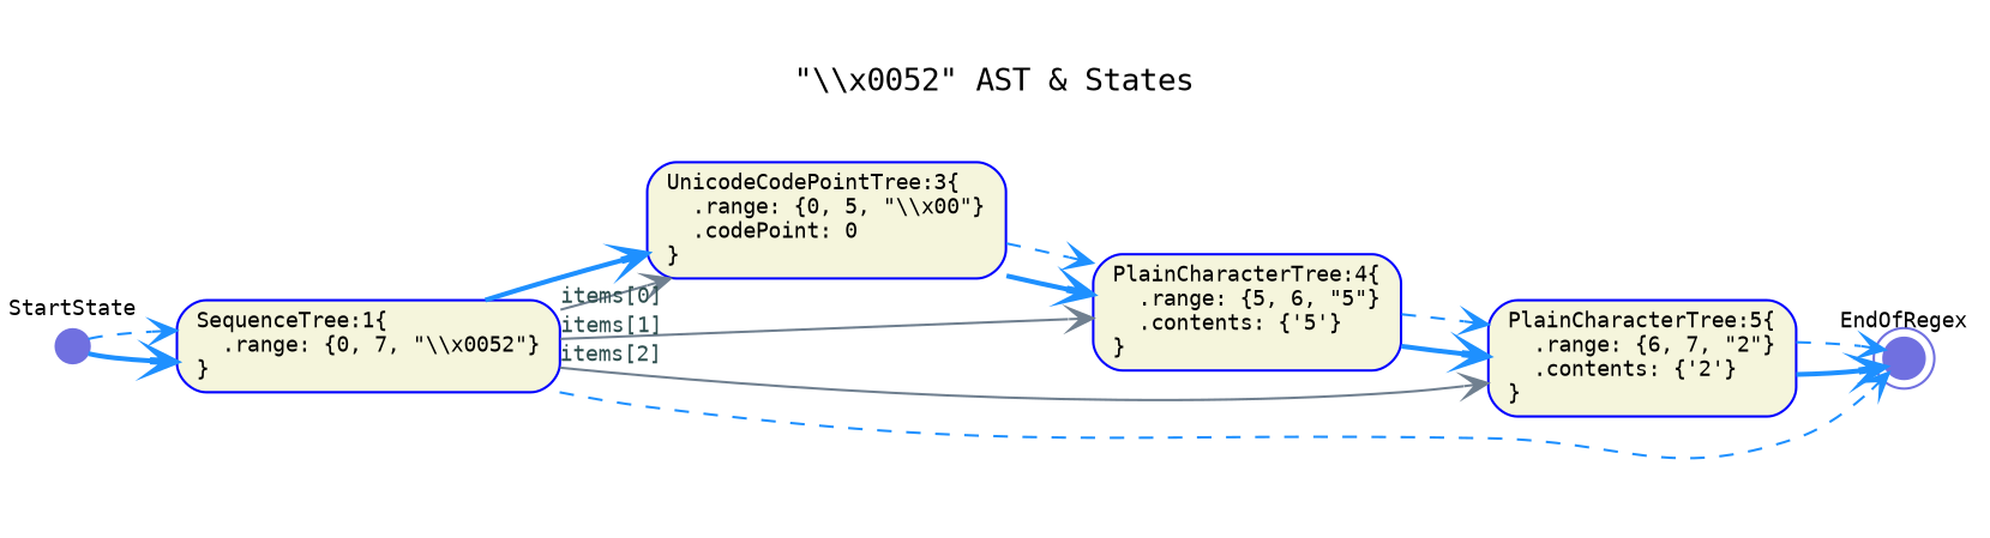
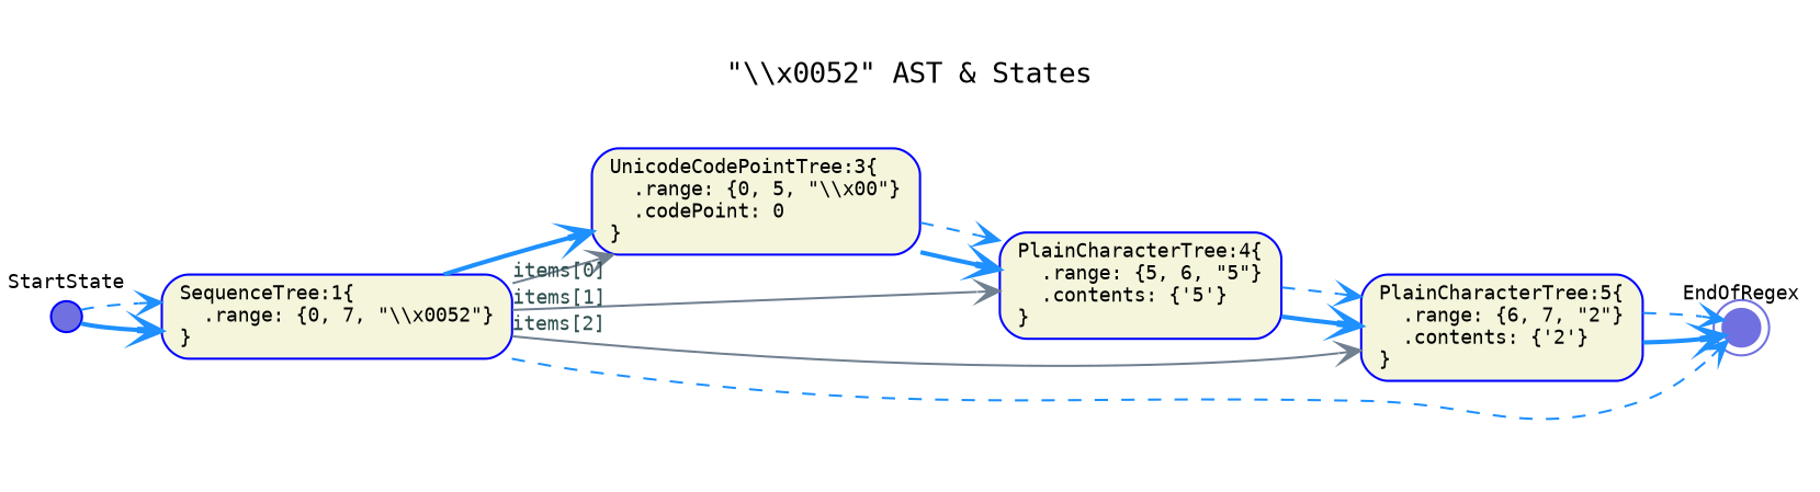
  digraph {
    fontname=Monospace
    fontsize=13
    label="\"\\\\x0052\" AST & States"
    labelloc=t
    rankdir=LR
    node [color=Blue fillcolor=Beige fixedsize=false fontname=Monospace fontsize=9 shape=box style="rounded,filled"]
    edge [arrowhead=vee arrowtail=none color=DodgerBlue dir=both fontcolor=MediumBlue fontname=Monospace fontsize=9 style=bold]
    n1 [label="SequenceTree:1\{\l  .range: \{0, 7, \"\\\\x0052\"\}\l\}\l" width=0.75]
    n2 [label="UnicodeCodePointTree:3\{\l  .range: \{0, 5, \"\\\\x00\"\}\l  .codePoint: 0\l\}\l" width=0.75]
    n3 [label="PlainCharacterTree:4\{\l  .range: \{5, 6, \"5\"\}\l  .contents: \{'5'\}\l\}\l" width=0.75]
    n4 [label="PlainCharacterTree:5\{\l  .range: \{6, 7, \"2\"\}\l  .contents: \{'2'\}\l\}\l" width=0.75]
    n5 [color="#7070E0" fillcolor="#7070E0" fixedsize=true label="EndOfRegex\l\l\l\l" shape=doublecircle width=0.12]
-   n6 [color="#7070E0" fillcolor="#7070E0" fixedsize=true label="StartState\l\l\l\l" shape=circle width=0.20]
+   n6 [fillcolor="#7070E0" fixedsize=true label="StartState\l\l\l\l" shape=circle width=0.20]
    n1 -> n2 [color=SlateGray fontcolor=DarkSlateGray style=solid taillabel="items[0]"]
    n1 -> n2
    n1 -> n3 [color=SlateGray fontcolor=DarkSlateGray style=solid taillabel="items[1]"]
    n1 -> n4 [color=SlateGray fontcolor=DarkSlateGray style=solid taillabel="items[2]"]
    n1 -> n5 [style=dashed]
    n2 -> n3
    n2 -> n3 [style=dashed]
    n3 -> n4
    n3 -> n4 [style=dashed]
    n4 -> n5
    n4 -> n5 [style=dashed]
    n6 -> n1
    n6 -> n1 [style=dashed]
  }
